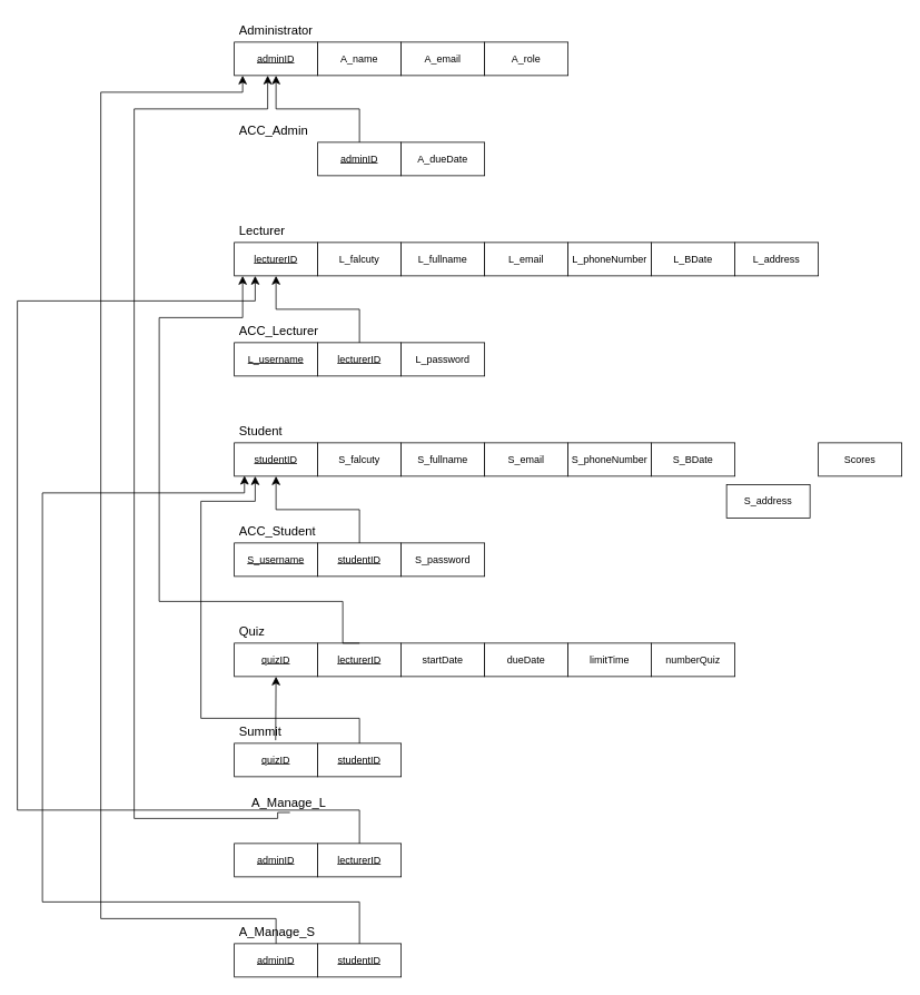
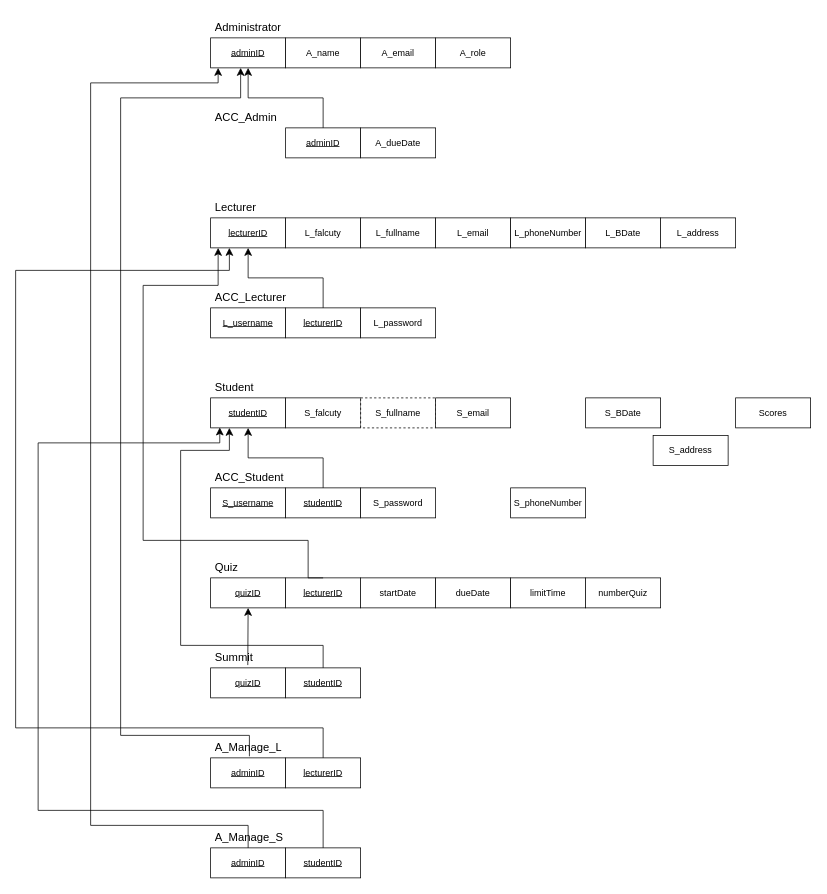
  <mxCell id="0" />
  <mxCell id="1" parent="0" />
  <mxCell id="2" value="&lt;u&gt;adminID&lt;/u&gt;" style="whiteSpace=wrap;html=1;align=center;" vertex="1" parent="1"><mxGeometry x="280" y="50" width="100" height="40" as="geometry" /></mxCell>
  <mxCell id="3" value="A_name" style="whiteSpace=wrap;html=1;align=center;" vertex="1" parent="1"><mxGeometry x="380" y="50" width="100" height="40" as="geometry" /></mxCell>
  <mxCell id="4" value="A_email" style="whiteSpace=wrap;html=1;align=center;" vertex="1" parent="1"><mxGeometry x="480" y="50" width="100" height="40" as="geometry" /></mxCell>
  <mxCell id="5" value="A_role" style="whiteSpace=wrap;html=1;align=center;" vertex="1" parent="1"><mxGeometry x="580" y="50" width="100" height="40" as="geometry" /></mxCell>
  <mxCell id="6" value="&lt;font style=&quot;font-size: 15px;&quot;&gt;Administrator&lt;/font&gt;" style="text;strokeColor=none;fillColor=none;spacingLeft=4;spacingRight=4;overflow=hidden;rotatable=0;points=[[0,0.5],[1,0.5]];portConstraint=eastwest;fontSize=12;whiteSpace=wrap;html=1;" vertex="1" parent="1"><mxGeometry x="280" y="20" width="120" height="30" as="geometry" /></mxCell>
  <mxCell id="7" value="&lt;u&gt;adminID&lt;/u&gt;" style="whiteSpace=wrap;html=1;align=center;" vertex="1" parent="1"><mxGeometry x="380" y="170" width="100" height="40" as="geometry" /></mxCell>
  <mxCell id="8" value="A_dueDate" style="whiteSpace=wrap;html=1;align=center;" vertex="1" parent="1"><mxGeometry x="480" y="170" width="100" height="40" as="geometry" /></mxCell>
  <mxCell id="9" value="&lt;font style=&quot;font-size: 15px;&quot;&gt;ACC_Admin&lt;/font&gt;" style="text;strokeColor=none;fillColor=none;spacingLeft=4;spacingRight=4;overflow=hidden;rotatable=0;points=[[0,0.5],[1,0.5]];portConstraint=eastwest;fontSize=12;whiteSpace=wrap;html=1;" vertex="1" parent="1"><mxGeometry x="280" y="140" width="120" height="30" as="geometry" /></mxCell>
  <mxCell id="10" value="&lt;u&gt;lecturerID&lt;/u&gt;" style="whiteSpace=wrap;html=1;align=center;" vertex="1" parent="1"><mxGeometry x="280" y="290" width="100" height="40" as="geometry" /></mxCell>
  <mxCell id="11" value="L_falcuty" style="whiteSpace=wrap;html=1;align=center;" vertex="1" parent="1"><mxGeometry x="380" y="290" width="100" height="40" as="geometry" /></mxCell>
  <mxCell id="12" value="L_fullname" style="whiteSpace=wrap;html=1;align=center;" vertex="1" parent="1"><mxGeometry x="480" y="290" width="100" height="40" as="geometry" /></mxCell>
  <mxCell id="13" value="&lt;font style=&quot;font-size: 15px;&quot;&gt;Lecturer&lt;/font&gt;" style="text;strokeColor=none;fillColor=none;spacingLeft=4;spacingRight=4;overflow=hidden;rotatable=0;points=[[0,0.5],[1,0.5]];portConstraint=eastwest;fontSize=12;whiteSpace=wrap;html=1;" vertex="1" parent="1"><mxGeometry x="280" y="260" width="120" height="30" as="geometry" /></mxCell>
  <mxCell id="14" value="L_email" style="whiteSpace=wrap;html=1;align=center;" vertex="1" parent="1"><mxGeometry x="580" y="290" width="100" height="40" as="geometry" /></mxCell>
  <mxCell id="15" value="L_address" style="whiteSpace=wrap;html=1;align=center;" vertex="1" parent="1"><mxGeometry x="880" y="290" width="100" height="40" as="geometry" /></mxCell>
  <mxCell id="16" value="L_phoneNumber" style="whiteSpace=wrap;html=1;align=center;" vertex="1" parent="1"><mxGeometry x="680" y="290" width="100" height="40" as="geometry" /></mxCell>
  <mxCell id="17" value="L_BDate" style="whiteSpace=wrap;html=1;align=center;" vertex="1" parent="1"><mxGeometry x="780" y="290" width="100" height="40" as="geometry" /></mxCell>
  <mxCell id="18" value="&lt;u&gt;L_username&lt;/u&gt;" style="whiteSpace=wrap;html=1;align=center;" vertex="1" parent="1"><mxGeometry x="280" y="410" width="100" height="40" as="geometry" /></mxCell>
  <mxCell id="19" value="&lt;u&gt;lecturerID&lt;/u&gt;" style="whiteSpace=wrap;html=1;align=center;" vertex="1" parent="1"><mxGeometry x="380" y="410" width="100" height="40" as="geometry" /></mxCell>
  <mxCell id="20" value="L_password" style="whiteSpace=wrap;html=1;align=center;" vertex="1" parent="1"><mxGeometry x="480" y="410" width="100" height="40" as="geometry" /></mxCell>
  <mxCell id="21" value="&lt;font style=&quot;font-size: 15px;&quot;&gt;ACC_Lecturer&lt;/font&gt;" style="text;strokeColor=none;fillColor=none;spacingLeft=4;spacingRight=4;overflow=hidden;rotatable=0;points=[[0,0.5],[1,0.5]];portConstraint=eastwest;fontSize=12;whiteSpace=wrap;html=1;" vertex="1" parent="1"><mxGeometry x="280" y="380" width="120" height="30" as="geometry" /></mxCell>
  <mxCell id="22" value="&lt;u&gt;studentID&lt;/u&gt;" style="whiteSpace=wrap;html=1;align=center;" vertex="1" parent="1"><mxGeometry x="280" y="530" width="100" height="40" as="geometry" /></mxCell>
  <mxCell id="23" value="S_falcuty" style="whiteSpace=wrap;html=1;align=center;" vertex="1" parent="1"><mxGeometry x="380" y="530" width="100" height="40" as="geometry" /></mxCell>
- <mxCell id="24" value="S_fullname" style="whiteSpace=wrap;html=1;align=center;" vertex="1" parent="1"><mxGeometry x="480" y="530" width="100" height="40" as="geometry" /></mxCell>
+ <mxCell id="24" value="S_fullname" style="whiteSpace=wrap;html=1;align=center;dashed=1;" vertex="1" parent="1"><mxGeometry x="480" y="530" width="100" height="40" as="geometry" /></mxCell>
  <mxCell id="25" value="&lt;font style=&quot;font-size: 15px;&quot;&gt;Student&lt;/font&gt;" style="text;strokeColor=none;fillColor=none;spacingLeft=4;spacingRight=4;overflow=hidden;rotatable=0;points=[[0,0.5],[1,0.5]];portConstraint=eastwest;fontSize=12;whiteSpace=wrap;html=1;" vertex="1" parent="1"><mxGeometry x="280" y="500" width="120" height="30" as="geometry" /></mxCell>
  <mxCell id="26" value="S_email" style="whiteSpace=wrap;html=1;align=center;" vertex="1" parent="1"><mxGeometry x="580" y="530" width="100" height="40" as="geometry" /></mxCell>
  <mxCell id="27" value="S_address" style="whiteSpace=wrap;html=1;align=center;" vertex="1" parent="1"><mxGeometry x="870" y="580" width="100" height="40" as="geometry" /></mxCell>
- <mxCell id="28" value="S_phoneNumber" style="whiteSpace=wrap;html=1;align=center;" vertex="1" parent="1"><mxGeometry x="680" y="530" width="100" height="40" as="geometry" /></mxCell>
+ <mxCell id="28" value="S_phoneNumber" style="whiteSpace=wrap;html=1;align=center;" vertex="1" parent="1"><mxGeometry x="680" y="650" width="100" height="40" as="geometry" /></mxCell>
  <mxCell id="29" value="S_BDate" style="whiteSpace=wrap;html=1;align=center;" vertex="1" parent="1"><mxGeometry x="780" y="530" width="100" height="40" as="geometry" /></mxCell>
  <mxCell id="30" value="Scores" style="whiteSpace=wrap;html=1;align=center;" vertex="1" parent="1"><mxGeometry x="980" y="530" width="100" height="40" as="geometry" /></mxCell>
  <mxCell id="31" value="&lt;u&gt;S_username&lt;/u&gt;" style="whiteSpace=wrap;html=1;align=center;" vertex="1" parent="1"><mxGeometry x="280" y="650" width="100" height="40" as="geometry" /></mxCell>
  <mxCell id="32" value="&lt;u&gt;studentID&lt;/u&gt;" style="whiteSpace=wrap;html=1;align=center;" vertex="1" parent="1"><mxGeometry x="380" y="650" width="100" height="40" as="geometry" /></mxCell>
  <mxCell id="33" value="S_password" style="whiteSpace=wrap;html=1;align=center;" vertex="1" parent="1"><mxGeometry x="480" y="650" width="100" height="40" as="geometry" /></mxCell>
  <mxCell id="34" value="&lt;font style=&quot;font-size: 15px;&quot;&gt;ACC_Student&lt;/font&gt;" style="text;strokeColor=none;fillColor=none;spacingLeft=4;spacingRight=4;overflow=hidden;rotatable=0;points=[[0,0.5],[1,0.5]];portConstraint=eastwest;fontSize=12;whiteSpace=wrap;html=1;" vertex="1" parent="1"><mxGeometry x="280" y="620" width="120" height="30" as="geometry" /></mxCell>
  <mxCell id="35" value="&lt;u&gt;quizID&lt;/u&gt;" style="whiteSpace=wrap;html=1;align=center;" vertex="1" parent="1"><mxGeometry x="280" y="770" width="100" height="40" as="geometry" /></mxCell>
  <mxCell id="36" value="numberQuiz" style="whiteSpace=wrap;html=1;align=center;" vertex="1" parent="1"><mxGeometry x="780" y="770" width="100" height="40" as="geometry" /></mxCell>
  <mxCell id="37" value="startDate" style="whiteSpace=wrap;html=1;align=center;" vertex="1" parent="1"><mxGeometry x="480" y="770" width="100" height="40" as="geometry" /></mxCell>
  <mxCell id="38" value="&lt;font style=&quot;font-size: 15px;&quot;&gt;Quiz&lt;/font&gt;" style="text;strokeColor=none;fillColor=none;spacingLeft=4;spacingRight=4;overflow=hidden;rotatable=0;points=[[0,0.5],[1,0.5]];portConstraint=eastwest;fontSize=12;whiteSpace=wrap;html=1;" vertex="1" parent="1"><mxGeometry x="280" y="740" width="120" height="30" as="geometry" /></mxCell>
  <mxCell id="39" value="dueDate" style="whiteSpace=wrap;html=1;align=center;" vertex="1" parent="1"><mxGeometry x="580" y="770" width="100" height="40" as="geometry" /></mxCell>
  <mxCell id="40" value="limitTime" style="whiteSpace=wrap;html=1;align=center;" vertex="1" parent="1"><mxGeometry x="680" y="770" width="100" height="40" as="geometry" /></mxCell>
  <mxCell id="41" value="&lt;u&gt;lecturerID&lt;/u&gt;" style="whiteSpace=wrap;html=1;align=center;" vertex="1" parent="1"><mxGeometry x="380" y="770" width="100" height="40" as="geometry" /></mxCell>
  <mxCell id="42" value="&lt;u&gt;quizID&lt;/u&gt;" style="whiteSpace=wrap;html=1;align=center;" vertex="1" parent="1"><mxGeometry x="280" y="890" width="100" height="40" as="geometry" /></mxCell>
  <mxCell id="43" value="&lt;u&gt;studentID&lt;/u&gt;" style="whiteSpace=wrap;html=1;align=center;" vertex="1" parent="1"><mxGeometry x="380" y="890" width="100" height="40" as="geometry" /></mxCell>
  <mxCell id="44" value="&lt;font style=&quot;font-size: 15px;&quot;&gt;Summit&lt;/font&gt;" style="text;strokeColor=none;fillColor=none;spacingLeft=4;spacingRight=4;overflow=hidden;rotatable=0;points=[[0,0.5],[1,0.5]];portConstraint=eastwest;fontSize=12;whiteSpace=wrap;html=1;" vertex="1" parent="1"><mxGeometry x="280" y="860" width="120" height="30" as="geometry" /></mxCell>
  <mxCell id="45" value="&lt;u&gt;adminID&lt;/u&gt;" style="whiteSpace=wrap;html=1;align=center;" vertex="1" parent="1"><mxGeometry x="280" y="1010" width="100" height="40" as="geometry" /></mxCell>
  <mxCell id="46" value="&lt;u&gt;lecturerID&lt;/u&gt;" style="whiteSpace=wrap;html=1;align=center;" vertex="1" parent="1"><mxGeometry x="380" y="1010" width="100" height="40" as="geometry" /></mxCell>
- <mxCell id="47" value="&lt;font style=&quot;font-size: 15px;&quot;&gt;A_Manage_L&lt;/font&gt;" style="text;strokeColor=none;fillColor=none;spacingLeft=4;spacingRight=4;overflow=hidden;rotatable=0;points=[[0,0.5],[1,0.5]];portConstraint=eastwest;fontSize=12;whiteSpace=wrap;html=1;" vertex="1" parent="1"><mxGeometry x="295" y="945" width="120" height="30" as="geometry" /></mxCell>
+ <mxCell id="47" value="&lt;font style=&quot;font-size: 15px;&quot;&gt;A_Manage_L&lt;/font&gt;" style="text;strokeColor=none;fillColor=none;spacingLeft=4;spacingRight=4;overflow=hidden;rotatable=0;points=[[0,0.5],[1,0.5]];portConstraint=eastwest;fontSize=12;whiteSpace=wrap;html=1;" vertex="1" parent="1"><mxGeometry x="280" y="980" width="120" height="30" as="geometry" /></mxCell>
  <mxCell id="48" value="&lt;u&gt;adminID&lt;/u&gt;" style="whiteSpace=wrap;html=1;align=center;" vertex="1" parent="1"><mxGeometry x="280" y="1130" width="100" height="40" as="geometry" /></mxCell>
  <mxCell id="49" value="&lt;u&gt;studentID&lt;/u&gt;" style="whiteSpace=wrap;html=1;align=center;" vertex="1" parent="1"><mxGeometry x="380" y="1130" width="100" height="40" as="geometry" /></mxCell>
  <mxCell id="50" value="&lt;font style=&quot;font-size: 15px;&quot;&gt;A_Manage_S&lt;/font&gt;" style="text;strokeColor=none;fillColor=none;spacingLeft=4;spacingRight=4;overflow=hidden;rotatable=0;points=[[0,0.5],[1,0.5]];portConstraint=eastwest;fontSize=12;whiteSpace=wrap;html=1;" vertex="1" parent="1"><mxGeometry x="280" y="1100" width="120" height="30" as="geometry" /></mxCell>
  <mxCell id="51" value="" style="edgeStyle=elbowEdgeStyle;elbow=vertical;endArrow=classic;html=1;curved=0;rounded=0;endSize=8;startSize=8;entryX=0.5;entryY=1;entryDx=0;entryDy=0;" edge="1" parent="1" target="2"><mxGeometry width="50" height="50" relative="1" as="geometry"><mxPoint x="430" y="170" as="sourcePoint" /><mxPoint x="480" y="120" as="targetPoint" /></mxGeometry></mxCell>
  <mxCell id="52" value="" style="edgeStyle=elbowEdgeStyle;elbow=vertical;endArrow=classic;html=1;curved=0;rounded=0;endSize=8;startSize=8;exitX=0.5;exitY=0;exitDx=0;exitDy=0;entryX=0.5;entryY=1;entryDx=0;entryDy=0;" edge="1" parent="1" source="19" target="10"><mxGeometry width="50" height="50" relative="1" as="geometry"><mxPoint x="650" y="520" as="sourcePoint" /><mxPoint x="700" y="470" as="targetPoint" /><Array as="points"><mxPoint x="420" y="370" /></Array></mxGeometry></mxCell>
  <mxCell id="53" value="" style="edgeStyle=elbowEdgeStyle;elbow=vertical;endArrow=classic;html=1;curved=0;rounded=0;endSize=8;startSize=8;entryX=0.5;entryY=1;entryDx=0;entryDy=0;" edge="1" parent="1" source="32" target="22"><mxGeometry width="50" height="50" relative="1" as="geometry"><mxPoint x="650" y="520" as="sourcePoint" /><mxPoint x="700" y="470" as="targetPoint" /></mxGeometry></mxCell>
  <mxCell id="54" value="" style="edgeStyle=segmentEdgeStyle;endArrow=classic;html=1;curved=0;rounded=0;endSize=8;startSize=8;exitX=0.5;exitY=0;exitDx=0;exitDy=0;" edge="1" parent="1" source="41" target="10"><mxGeometry width="50" height="50" relative="1" as="geometry"><mxPoint x="409.93" y="730" as="sourcePoint" /><mxPoint x="290" y="360" as="targetPoint" /><Array as="points"><mxPoint x="410" y="770" /><mxPoint x="410" y="720" /><mxPoint x="190" y="720" /><mxPoint x="190" y="380" /><mxPoint x="290" y="380" /></Array></mxGeometry></mxCell>
  <mxCell id="55" value="" style="edgeStyle=segmentEdgeStyle;endArrow=classic;html=1;curved=0;rounded=0;endSize=8;startSize=8;exitX=0.413;exitY=0.876;exitDx=0;exitDy=0;entryX=0.5;entryY=1;entryDx=0;entryDy=0;exitPerimeter=0;" edge="1" parent="1" source="44" target="35"><mxGeometry width="50" height="50" relative="1" as="geometry"><mxPoint x="650" y="970" as="sourcePoint" /><mxPoint x="700" y="920" as="targetPoint" /></mxGeometry></mxCell>
  <mxCell id="56" value="" style="edgeStyle=segmentEdgeStyle;endArrow=classic;html=1;curved=0;rounded=0;endSize=8;startSize=8;exitX=0.431;exitY=0.929;exitDx=0;exitDy=0;exitPerimeter=0;" edge="1" parent="1" source="47" target="2"><mxGeometry width="50" height="50" relative="1" as="geometry"><mxPoint x="334" y="970" as="sourcePoint" /><mxPoint x="320" y="100" as="targetPoint" /><Array as="points"><mxPoint x="332" y="980" /><mxPoint x="160" y="980" /><mxPoint x="160" y="130" /><mxPoint x="320" y="130" /></Array></mxGeometry></mxCell>
  <mxCell id="57" value="" style="edgeStyle=segmentEdgeStyle;endArrow=classic;html=1;curved=0;rounded=0;endSize=8;startSize=8;exitX=0.5;exitY=0;exitDx=0;exitDy=0;entryX=0.1;entryY=1;entryDx=0;entryDy=0;entryPerimeter=0;" edge="1" parent="1" source="48" target="2"><mxGeometry width="50" height="50" relative="1" as="geometry"><mxPoint x="650" y="1190" as="sourcePoint" /><mxPoint x="700" y="1140" as="targetPoint" /><Array as="points"><mxPoint x="330" y="1100" /><mxPoint x="120" y="1100" /><mxPoint x="120" y="110" /><mxPoint x="290" y="110" /></Array></mxGeometry></mxCell>
  <mxCell id="58" value="" style="edgeStyle=segmentEdgeStyle;endArrow=classic;html=1;curved=0;rounded=0;endSize=8;startSize=8;exitX=0.5;exitY=0;exitDx=0;exitDy=0;entryX=0.25;entryY=1;entryDx=0;entryDy=0;" edge="1" parent="1" source="43" target="22"><mxGeometry width="50" height="50" relative="1" as="geometry"><mxPoint x="650" y="670" as="sourcePoint" /><mxPoint x="700" y="620" as="targetPoint" /><Array as="points"><mxPoint x="430" y="860" /><mxPoint y="860" x="240" /><mxPoint y="600" x="240" /><mxPoint x="305" y="600" /></Array></mxGeometry></mxCell>
  <mxCell id="59" value="" style="edgeStyle=segmentEdgeStyle;endArrow=classic;html=1;curved=0;rounded=0;endSize=8;startSize=8;exitX=0.5;exitY=0;exitDx=0;exitDy=0;entryX=0.122;entryY=0.987;entryDx=0;entryDy=0;entryPerimeter=0;" edge="1" parent="1" source="49" target="22"><mxGeometry width="50" height="50" relative="1" as="geometry"><mxPoint x="650" y="790" as="sourcePoint" /><mxPoint x="700" y="740" as="targetPoint" /><Array as="points"><mxPoint x="430" y="1080" /><mxPoint x="50" y="1080" /><mxPoint x="50" y="590" /><mxPoint x="292" y="590" /></Array></mxGeometry></mxCell>
  <mxCell id="60" value="" style="edgeStyle=segmentEdgeStyle;endArrow=classic;html=1;curved=0;rounded=0;endSize=8;startSize=8;exitX=0.5;exitY=0;exitDx=0;exitDy=0;entryX=0.25;entryY=1;entryDx=0;entryDy=0;" edge="1" parent="1" source="46" target="10"><mxGeometry width="50" height="50" relative="1" as="geometry"><mxPoint x="650" y="670" as="sourcePoint" /><mxPoint x="700" y="620" as="targetPoint" /><Array as="points"><mxPoint x="430" y="970" /><mxPoint x="20" y="970" /><mxPoint x="20" y="360" /><mxPoint x="305" y="360" /></Array></mxGeometry></mxCell>
